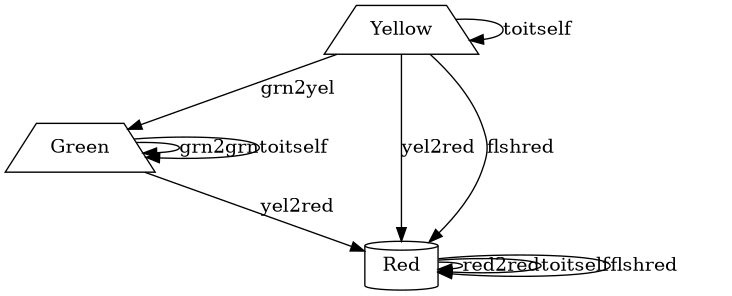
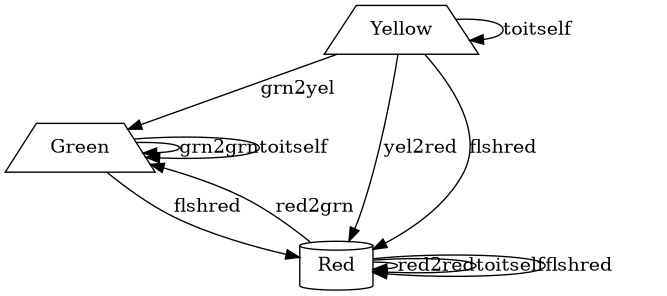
  digraph {
    node [shape=trapezium]
    Green
    Red [shape=cylinder]
    Yellow
    Green -> Green [label=grn2grn]
    Green -> Green [label=toitself]
-   Green -> Red [label=yel2red]
+   Green -> Red [label=flshred]
+   Red -> Green [label=red2grn]
    Red -> Red [label=red2red]
    Red -> Red [label=toitself]
    Red -> Red [label=flshred]
    Yellow -> Green [label=grn2yel]
    Yellow -> Red [label=yel2red]
    Yellow -> Red [label=flshred]
    Yellow -> Yellow [label=toitself]
  }
